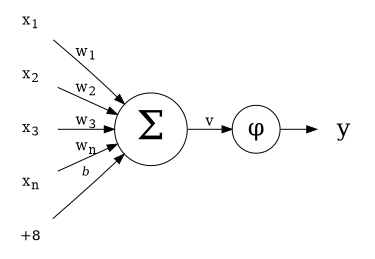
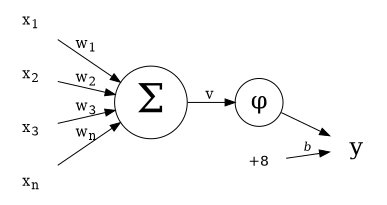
  digraph {
    fontname="DejaVu Serif"
    rankdir=LR
    node [fontname="DejaVu Serif" shape=plaintext]
    edge [fontname="DejaVu Serif"]
    n1 [label=<x<sub>1</sub>>]
    n2 [fontsize=40 label=<&Sigma;> shape=circle]
    n3 [fontsize=24 label=<&phi;> shape=circle]
    n4 [label=<x<sub>2</sub>>]
    n5 [label=<x<sub>3</sub>>]
    n6 [label=<x<sub>n</sub>>]
    n7 [label="+8" shape=none]
    n8 [fontsize=24 label=y shape=none]
    n1 -> n2 [label=<w<sub>1</sub>>]
    n2 -> n3 [label=v]
    n3 -> n8
    n4 -> n2 [label=<w<sub>2</sub>>]
    n5 -> n2 [label=<w<sub>3</sub>>]
    n6 -> n2 [label=<w<sub>n</sub>>]
-   n7 -> n2 [fontsize=12 label=<<i>b</i>> shape=none]
+   n7 -> n8 [fontsize=12 label=<<i>b</i>> shape=none]
  }
